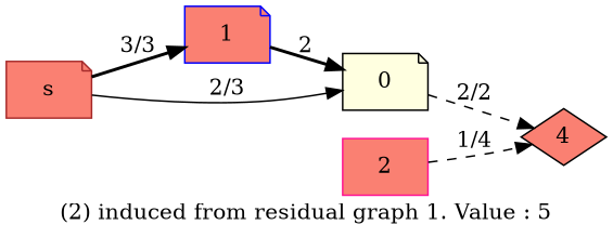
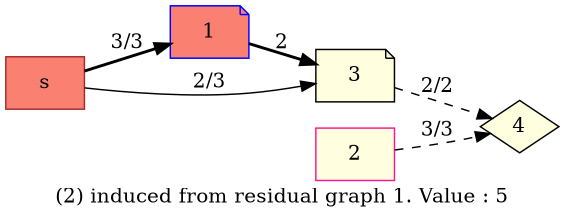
  digraph {
    label="(2) induced from residual graph 1. Value : 5"
    rankdir=LR
    node [color=black fillcolor=salmon shape=box style=filled]
    edge [style=bold]
-   s [color=brown shape=note]
+   s [color=brown]
    1 [color=blue shape=note]
-   3 [fillcolor=lightyellow shape=note label=0]
-   4 [shape=diamond]
-   2 [color=deeppink]
+   3 [fillcolor=lightyellow shape=note]
+   4 [fillcolor=lightyellow shape=diamond]
+   2 [color=deeppink fillcolor=lightyellow]
    s -> 1 [label="3/3"]
    s -> 3 [label="2/3" style=solid]
    1 -> 3 [label=2]
    3 -> 4 [label="2/2" style=dashed]
-   2 -> 4 [label="1/4" style=dashed]
+   2 -> 4 [label="3/3" style=dashed]
  }
